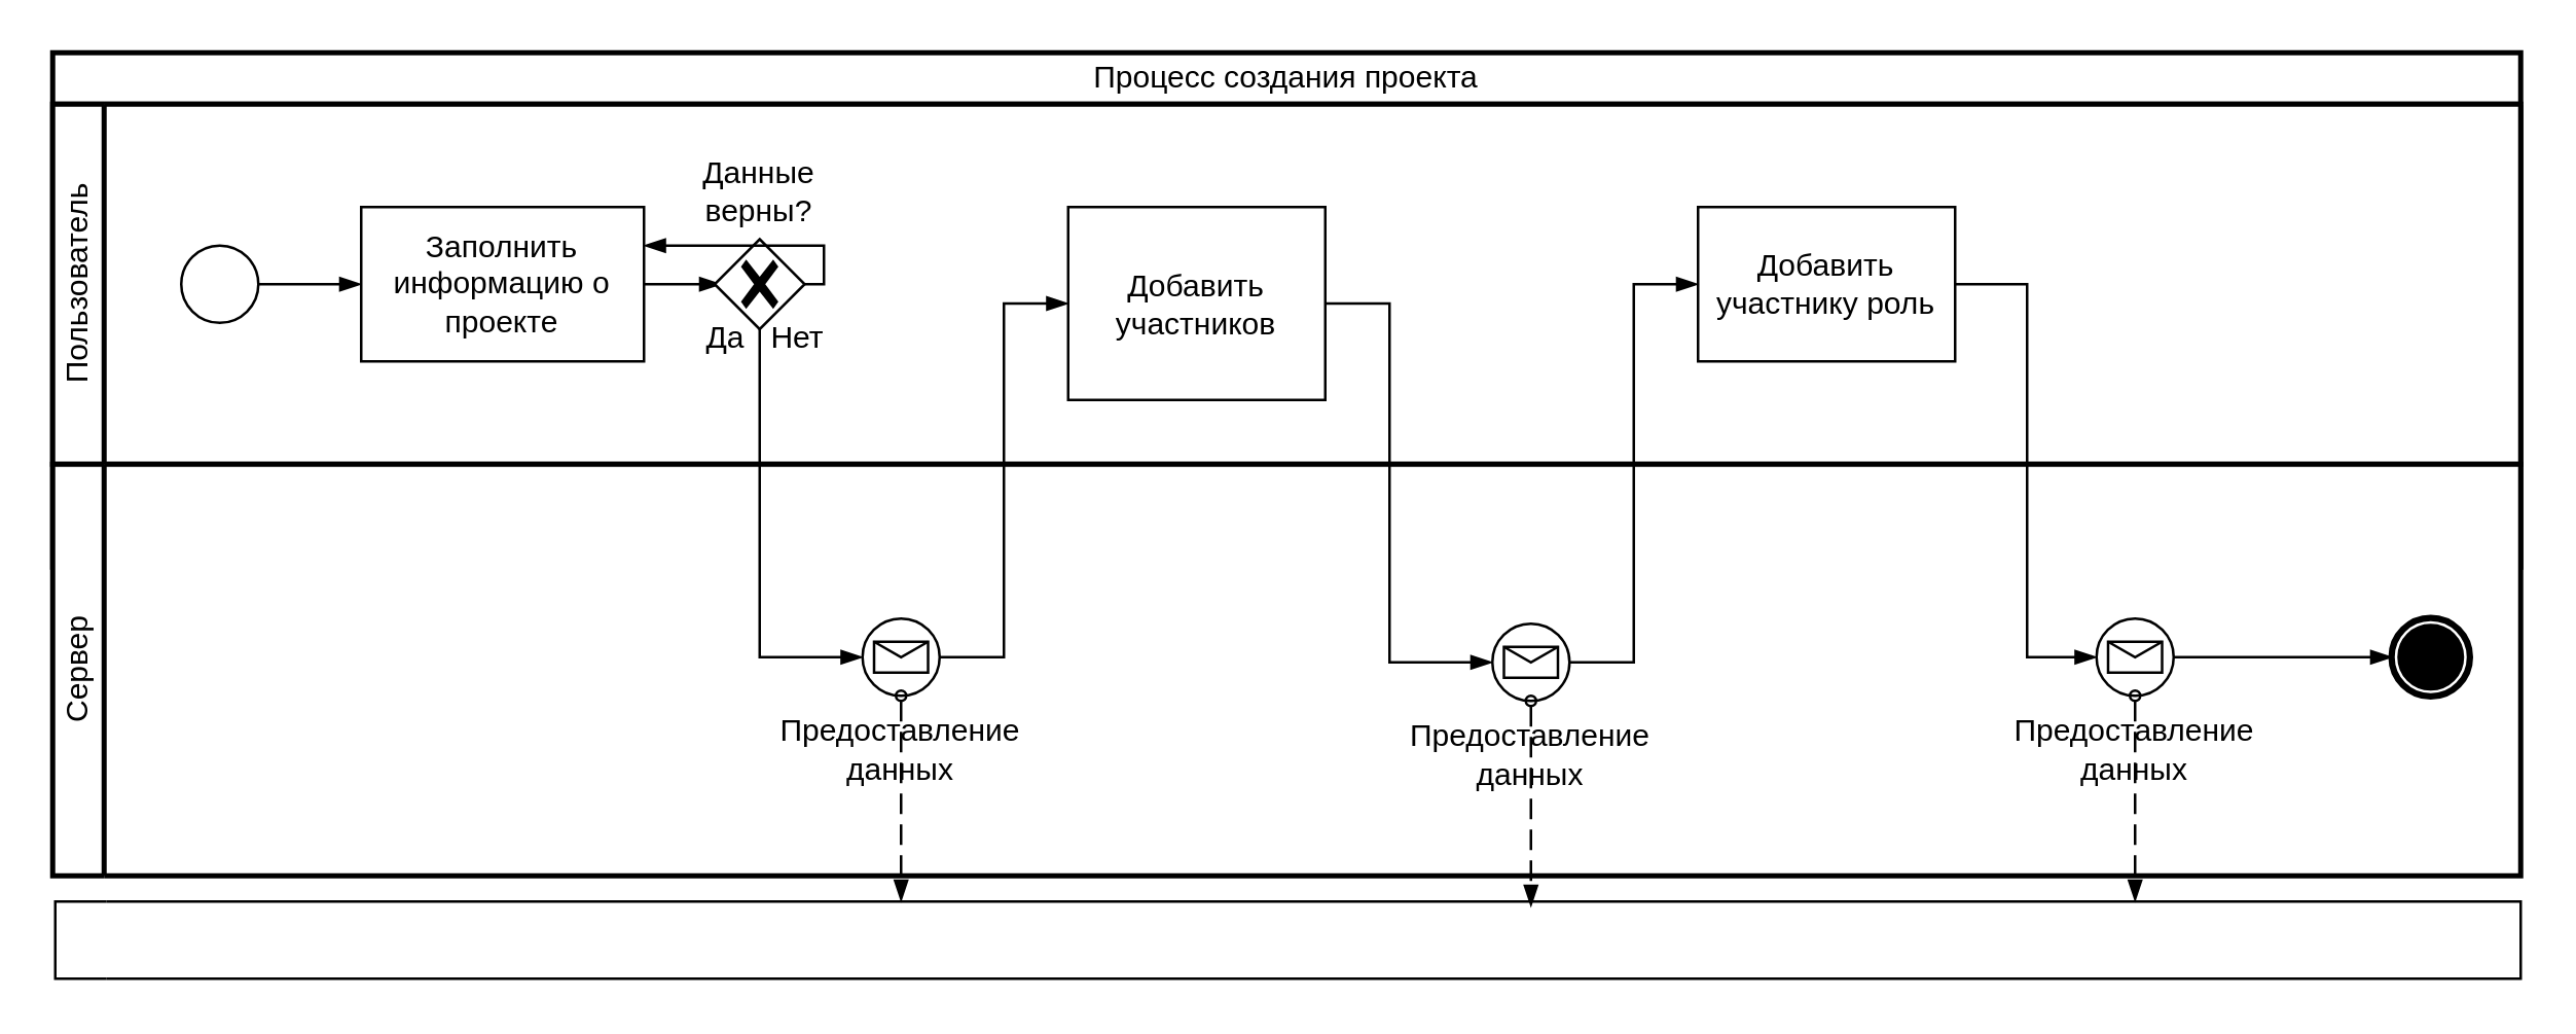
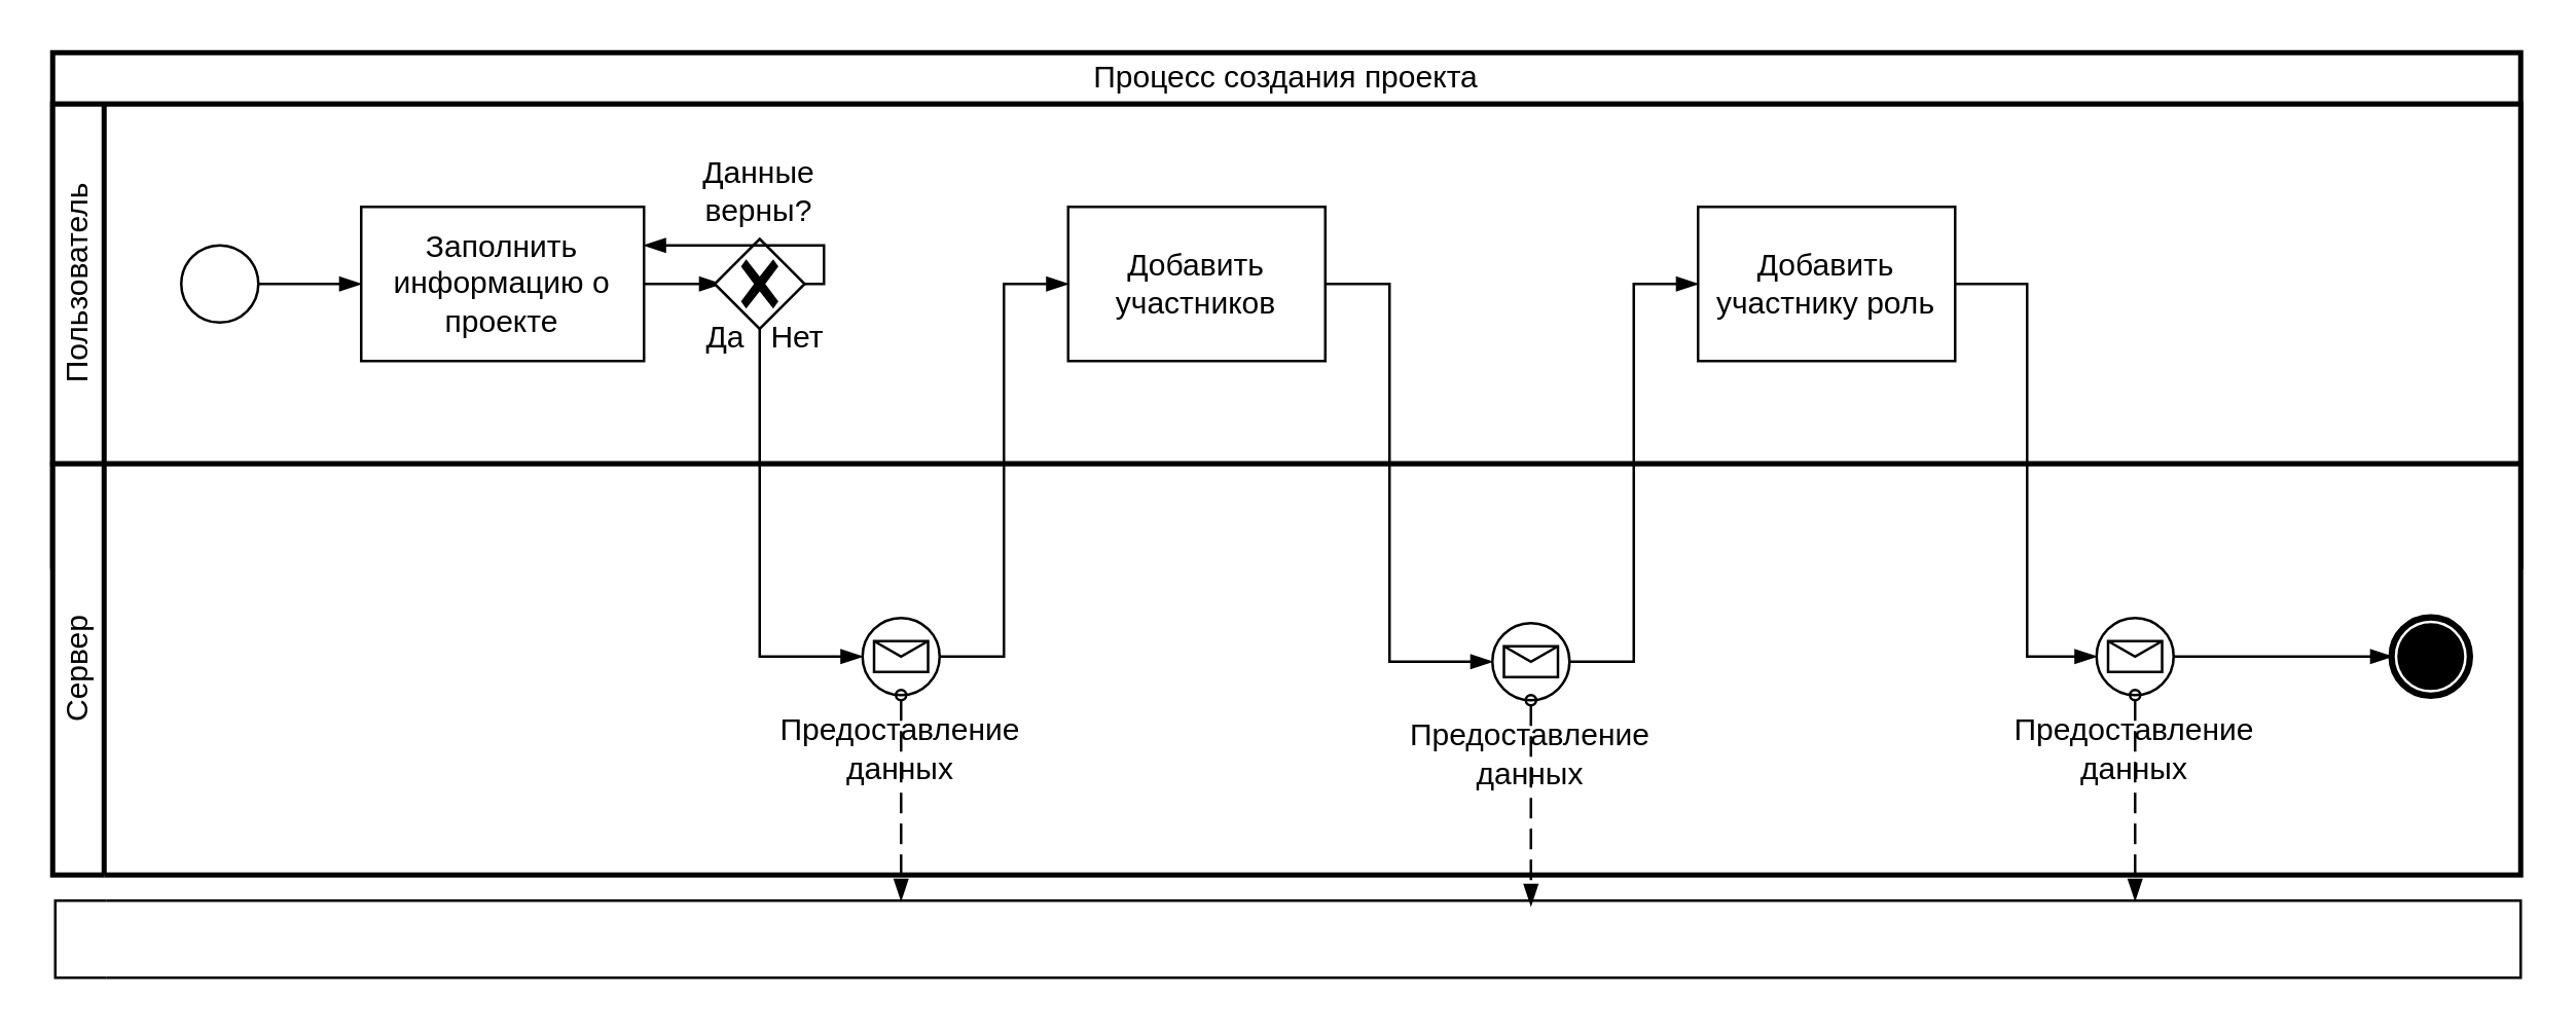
  <mxCell id="0" />
  <mxCell id="1" parent="0" />
  <mxCell id="2" value="Процесс создания проекта" style="swimlane;html=1;startSize=20;fontStyle=0;collapsible=0;horizontal=1;swimlaneLine=1;strokeWidth=2;swimlaneFillColor=#ffffff;whiteSpace=wrap;" vertex="1" parent="1"><mxGeometry x="20" y="20" width="960" height="200" as="geometry" /></mxCell>
  <mxCell id="3" value="Пользователь" style="swimlane;html=1;startSize=20;fontStyle=0;collapsible=0;horizontal=0;swimlaneLine=1;swimlaneFillColor=#ffffff;strokeWidth=2;whiteSpace=wrap;" vertex="1" parent="2"><mxGeometry y="20" width="960" height="140" as="geometry" /></mxCell>
  <mxCell id="4" value="" style="points=[[0.145,0.145,0],[0.5,0,0],[0.855,0.145,0],[1,0.5,0],[0.855,0.855,0],[0.5,1,0],[0.145,0.855,0],[0,0.5,0]];shape=mxgraph.bpmn.event;html=1;verticalLabelPosition=bottom;labelBackgroundColor=#ffffff;verticalAlign=top;align=center;perimeter=ellipsePerimeter;outlineConnect=0;aspect=fixed;outline=standard;symbol=general;" vertex="1" parent="3"><mxGeometry x="50" y="55" width="30" height="30" as="geometry" /></mxCell>
  <mxCell id="5" value="" style="edgeStyle=elbowEdgeStyle;fontSize=12;html=1;endArrow=blockThin;endFill=1;rounded=0;exitX=1;exitY=0.5;exitDx=0;exitDy=0;exitPerimeter=0;entryX=0;entryY=0.5;entryDx=0;entryDy=0;entryPerimeter=0;" edge="1" parent="3" source="4"><mxGeometry width="160" relative="1" as="geometry"><mxPoint x="330" y="150" as="sourcePoint" /><mxPoint x="120" y="70" as="targetPoint" /></mxGeometry></mxCell>
  <mxCell id="6" value="Заполнить информацию о проекте" style="points=[[0.25,0,0],[0.5,0,0],[0.75,0,0],[1,0.25,0],[1,0.5,0],[1,0.75,0],[0.75,1,0],[0.5,1,0],[0.25,1,0],[0,0.75,0],[0,0.5,0],[0,0.25,0]];shape=mxgraph.bpmn.task2;whiteSpace=wrap;rectStyle=rounded;size=10;html=1;container=1;expand=0;collapsible=0;taskMarker=abstract;" vertex="1" parent="3"><mxGeometry x="120" y="40" width="110" height="60" as="geometry" /></mxCell>
  <mxCell id="7" value="Данные верны?" style="text;html=1;align=center;verticalAlign=middle;whiteSpace=wrap;rounded=0;" vertex="1" parent="3"><mxGeometry x="245" y="19" width="60" height="30" as="geometry" /></mxCell>
  <mxCell id="8" value="" style="edgeStyle=elbowEdgeStyle;fontSize=12;html=1;endArrow=blockThin;endFill=1;rounded=0;exitX=1;exitY=0.5;exitDx=0;exitDy=0;exitPerimeter=0;" edge="1" parent="3"><mxGeometry width="160" relative="1" as="geometry"><mxPoint x="230" y="70" as="sourcePoint" /><mxPoint x="260" y="70" as="targetPoint" /></mxGeometry></mxCell>
  <mxCell id="9" value="" style="points=[[0.25,0.25,0],[0.5,0,0],[0.75,0.25,0],[1,0.5,0],[0.75,0.75,0],[0.5,1,0],[0.25,0.75,0],[0,0.5,0]];shape=mxgraph.bpmn.gateway2;html=1;verticalLabelPosition=bottom;labelBackgroundColor=#ffffff;verticalAlign=top;align=center;perimeter=rhombusPerimeter;outlineConnect=0;outline=none;symbol=none;gwType=exclusive;" vertex="1" parent="3"><mxGeometry x="257.5" y="52.5" width="35" height="35" as="geometry" /></mxCell>
  <mxCell id="10" value="Да" style="text;html=1;strokeColor=none;fillColor=none;align=center;verticalAlign=middle;whiteSpace=wrap;rounded=0;" vertex="1" parent="3"><mxGeometry x="222" y="76" width="80" height="30" as="geometry" /></mxCell>
  <mxCell id="11" value="" style="edgeStyle=elbowEdgeStyle;fontSize=12;html=1;endArrow=blockThin;endFill=1;rounded=0;exitX=1;exitY=0.5;exitDx=0;exitDy=0;exitPerimeter=0;entryX=1;entryY=0.25;entryDx=0;entryDy=0;entryPerimeter=0;" edge="1" parent="3" source="9" target="6"><mxGeometry width="160" relative="1" as="geometry"><mxPoint x="240" y="150" as="sourcePoint" /><mxPoint x="360" y="70" as="targetPoint" /><Array as="points"><mxPoint x="300" y="60" /></Array></mxGeometry></mxCell>
  <mxCell id="12" value="Нет" style="text;html=1;strokeColor=none;fillColor=none;align=center;verticalAlign=middle;whiteSpace=wrap;rounded=0;" vertex="1" parent="3"><mxGeometry x="250" y="76" width="80" height="30" as="geometry" /></mxCell>
- <mxCell id="13" value="Добавить участников" style="points=[[0.25,0,0],[0.5,0,0],[0.75,0,0],[1,0.25,0],[1,0.5,0],[1,0.75,0],[0.75,1,0],[0.5,1,0],[0.25,1,0],[0,0.75,0],[0,0.5,0],[0,0.25,0]];shape=mxgraph.bpmn.task2;whiteSpace=wrap;rectStyle=rounded;size=10;html=1;container=1;expand=0;collapsible=0;taskMarker=abstract;" vertex="1" parent="3"><mxGeometry x="395" y="40" width="100" height="75" as="geometry" /></mxCell>
+ <mxCell id="13" value="Добавить участников" style="points=[[0.25,0,0],[0.5,0,0],[0.75,0,0],[1,0.25,0],[1,0.5,0],[1,0.75,0],[0.75,1,0],[0.5,1,0],[0.25,1,0],[0,0.75,0],[0,0.5,0],[0,0.25,0]];shape=mxgraph.bpmn.task2;whiteSpace=wrap;rectStyle=rounded;size=10;html=1;container=1;expand=0;collapsible=0;taskMarker=abstract;" vertex="1" parent="3"><mxGeometry x="395" y="40" width="100" height="60" as="geometry" /></mxCell>
  <mxCell id="14" value="Добавить участнику роль" style="points=[[0.25,0,0],[0.5,0,0],[0.75,0,0],[1,0.25,0],[1,0.5,0],[1,0.75,0],[0.75,1,0],[0.5,1,0],[0.25,1,0],[0,0.75,0],[0,0.5,0],[0,0.25,0]];shape=mxgraph.bpmn.task2;whiteSpace=wrap;rectStyle=rounded;size=10;html=1;container=1;expand=0;collapsible=0;taskMarker=abstract;" vertex="1" parent="3"><mxGeometry x="640" y="40" width="100" height="60" as="geometry" /></mxCell>
  <mxCell id="15" value="Сервер" style="swimlane;html=1;startSize=20;fontStyle=0;collapsible=0;horizontal=0;swimlaneLine=1;swimlaneFillColor=#ffffff;strokeWidth=2;whiteSpace=wrap;" vertex="1" parent="1"><mxGeometry x="20" y="180" width="960" height="160" as="geometry" /></mxCell>
  <mxCell id="16" value="" style="points=[[0.145,0.145,0],[0.5,0,0],[0.855,0.145,0],[1,0.5,0],[0.855,0.855,0],[0.5,1,0],[0.145,0.855,0],[0,0.5,0]];shape=mxgraph.bpmn.event;html=1;verticalLabelPosition=bottom;labelBackgroundColor=#ffffff;verticalAlign=top;align=center;perimeter=ellipsePerimeter;outlineConnect=0;aspect=fixed;outline=standard;symbol=message;" vertex="1" parent="15"><mxGeometry x="315" y="60" width="30" height="30" as="geometry" /></mxCell>
  <mxCell id="17" value="Предоставление данных" style="text;html=1;align=center;verticalAlign=middle;whiteSpace=wrap;rounded=0;" vertex="1" parent="15"><mxGeometry x="300" y="96" width="60" height="30" as="geometry" /></mxCell>
  <mxCell id="18" value="" style="dashed=1;dashPattern=8 4;endArrow=blockThin;endFill=1;startArrow=oval;startFill=0;endSize=6;startSize=4;html=1;rounded=0;exitX=0.5;exitY=1;exitDx=0;exitDy=0;exitPerimeter=0;" edge="1" parent="15" source="16"><mxGeometry width="160" relative="1" as="geometry"><mxPoint x="350" y="145" as="sourcePoint" /><mxPoint x="330" y="170" as="targetPoint" /></mxGeometry></mxCell>
  <mxCell id="19" value="" style="points=[[0.145,0.145,0],[0.5,0,0],[0.855,0.145,0],[1,0.5,0],[0.855,0.855,0],[0.5,1,0],[0.145,0.855,0],[0,0.5,0]];shape=mxgraph.bpmn.event;html=1;verticalLabelPosition=bottom;labelBackgroundColor=#ffffff;verticalAlign=top;align=center;perimeter=ellipsePerimeter;outlineConnect=0;aspect=fixed;outline=standard;symbol=message;" vertex="1" parent="15"><mxGeometry x="560" y="62" width="30" height="30" as="geometry" /></mxCell>
  <mxCell id="20" value="Предоставление данных" style="text;html=1;align=center;verticalAlign=middle;whiteSpace=wrap;rounded=0;" vertex="1" parent="15"><mxGeometry x="545" y="98" width="60" height="30" as="geometry" /></mxCell>
  <mxCell id="21" value="" style="dashed=1;dashPattern=8 4;endArrow=blockThin;endFill=1;startArrow=oval;startFill=0;endSize=6;startSize=4;html=1;rounded=0;exitX=0.5;exitY=1;exitDx=0;exitDy=0;exitPerimeter=0;" edge="1" parent="15" source="19"><mxGeometry width="160" relative="1" as="geometry"><mxPoint x="595" y="147" as="sourcePoint" /><mxPoint x="575" y="172" as="targetPoint" /></mxGeometry></mxCell>
  <mxCell id="22" value="Предоставление данных" style="text;html=1;align=center;verticalAlign=middle;whiteSpace=wrap;rounded=0;" vertex="1" parent="15"><mxGeometry x="780" y="96" width="60" height="30" as="geometry" /></mxCell>
  <mxCell id="23" value="" style="points=[[0.145,0.145,0],[0.5,0,0],[0.855,0.145,0],[1,0.5,0],[0.855,0.855,0],[0.5,1,0],[0.145,0.855,0],[0,0.5,0]];shape=mxgraph.bpmn.event;html=1;verticalLabelPosition=bottom;labelBackgroundColor=#ffffff;verticalAlign=top;align=center;perimeter=ellipsePerimeter;outlineConnect=0;aspect=fixed;outline=standard;symbol=message;" vertex="1" parent="15"><mxGeometry x="795" y="60" width="30" height="30" as="geometry" /></mxCell>
  <mxCell id="24" value="" style="dashed=1;dashPattern=8 4;endArrow=blockThin;endFill=1;startArrow=oval;startFill=0;endSize=6;startSize=4;html=1;rounded=0;exitX=0.5;exitY=1;exitDx=0;exitDy=0;exitPerimeter=0;" edge="1" parent="15" source="23"><mxGeometry width="160" relative="1" as="geometry"><mxPoint x="830" y="145" as="sourcePoint" /><mxPoint x="810" y="170" as="targetPoint" /></mxGeometry></mxCell>
  <mxCell id="25" value="" style="points=[[0.145,0.145,0],[0.5,0,0],[0.855,0.145,0],[1,0.5,0],[0.855,0.855,0],[0.5,1,0],[0.145,0.855,0],[0,0.5,0]];shape=mxgraph.bpmn.event;html=1;verticalLabelPosition=bottom;labelBackgroundColor=#ffffff;verticalAlign=top;align=center;perimeter=ellipsePerimeter;outlineConnect=0;aspect=fixed;outline=end;symbol=terminate;" vertex="1" parent="15"><mxGeometry x="910" y="60" width="30" height="30" as="geometry" /></mxCell>
  <mxCell id="26" value="" style="edgeStyle=elbowEdgeStyle;fontSize=12;html=1;endArrow=blockThin;endFill=1;rounded=0;exitX=1;exitY=0.5;exitDx=0;exitDy=0;exitPerimeter=0;entryX=0;entryY=0.5;entryDx=0;entryDy=0;entryPerimeter=0;" edge="1" parent="15" source="23" target="25"><mxGeometry width="160" relative="1" as="geometry"><mxPoint x="700" y="100" as="sourcePoint" /><mxPoint x="860" y="100" as="targetPoint" /></mxGeometry></mxCell>
  <mxCell id="27" value="" style="swimlane;html=1;startSize=20;fontStyle=0;collapsible=0;horizontal=0;swimlaneLine=0;fillColor=none;whiteSpace=wrap;" vertex="1" parent="1"><mxGeometry x="21" y="350" width="959" height="30" as="geometry" /></mxCell>
  <mxCell id="28" value="" style="edgeStyle=elbowEdgeStyle;fontSize=12;html=1;endArrow=blockThin;endFill=1;rounded=0;exitX=0.5;exitY=1;exitDx=0;exitDy=0;exitPerimeter=0;entryX=0;entryY=0.5;entryDx=0;entryDy=0;entryPerimeter=0;" edge="1" parent="1" source="9" target="16"><mxGeometry width="160" relative="1" as="geometry"><mxPoint x="260" y="190" as="sourcePoint" /><mxPoint x="420" y="190" as="targetPoint" /><Array as="points"><mxPoint x="295" y="190" /></Array></mxGeometry></mxCell>
  <mxCell id="29" value="" style="edgeStyle=elbowEdgeStyle;fontSize=12;html=1;endArrow=blockThin;endFill=1;rounded=0;exitX=1;exitY=0.5;exitDx=0;exitDy=0;exitPerimeter=0;" edge="1" parent="1" source="16" target="13"><mxGeometry width="160" relative="1" as="geometry"><mxPoint x="330" y="150" as="sourcePoint" /><mxPoint x="490" y="150" as="targetPoint" /></mxGeometry></mxCell>
  <mxCell id="30" value="" style="edgeStyle=elbowEdgeStyle;fontSize=12;html=1;endArrow=blockThin;endFill=1;rounded=0;exitX=1;exitY=0.5;exitDx=0;exitDy=0;exitPerimeter=0;entryX=0;entryY=0.5;entryDx=0;entryDy=0;entryPerimeter=0;" edge="1" parent="1" target="19" source="13"><mxGeometry width="160" relative="1" as="geometry"><mxPoint x="540" y="130" as="sourcePoint" /><mxPoint x="665" y="192" as="targetPoint" /><Array as="points"><mxPoint x="540" y="192" /></Array></mxGeometry></mxCell>
  <mxCell id="31" value="" style="edgeStyle=elbowEdgeStyle;fontSize=12;html=1;endArrow=blockThin;endFill=1;rounded=0;exitX=1;exitY=0.5;exitDx=0;exitDy=0;exitPerimeter=0;" edge="1" parent="1" source="19" target="14"><mxGeometry width="160" relative="1" as="geometry"><mxPoint x="640" y="190" as="sourcePoint" /><mxPoint x="800" y="190" as="targetPoint" /></mxGeometry></mxCell>
  <mxCell id="32" value="" style="edgeStyle=elbowEdgeStyle;fontSize=12;html=1;endArrow=blockThin;endFill=1;rounded=0;exitX=1;exitY=0.5;exitDx=0;exitDy=0;exitPerimeter=0;entryX=0;entryY=0.5;entryDx=0;entryDy=0;entryPerimeter=0;" edge="1" parent="1" source="14" target="23"><mxGeometry width="160" relative="1" as="geometry"><mxPoint x="680" y="220" as="sourcePoint" /><mxPoint x="840" y="220" as="targetPoint" /></mxGeometry></mxCell>
